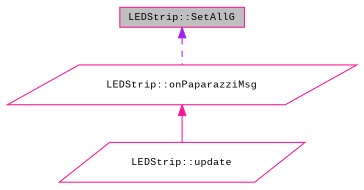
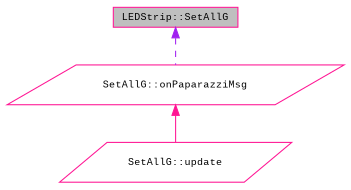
  digraph {
    fontname="Liberation Mono"
    rankdir=TB
    node [color=deeppink fillcolor=white fontname="Liberation Mono" fontsize=10 shape=parallelogram style=filled]
    edge [dir=back fontname="Liberation Mono" fontsize=10 labelfontname=Helvetica labelfontsize=10]
    n1 [fillcolor=grey75 fontcolor=black height=0.2 label="LEDStrip::SetAllG" shape=box width=0.4]
-   n2 [height=0.2 label="LEDStrip::onPaparazziMsg" width=0.4]
-   n3 [height=0.2 label="LEDStrip::update" width=0.4]
+   n2 [height=0.2 label="SetAllG::onPaparazziMsg" width=0.4]
+   n3 [height=0.2 label="SetAllG::update" width=0.4]
    n1 -> n2 [color=purple style=dashed]
    n2 -> n3 [color=deeppink style=solid]
  }
